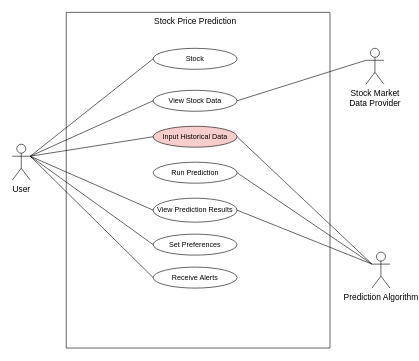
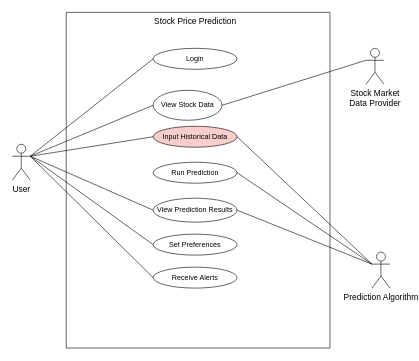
  <mxCell id="0" />
  <mxCell id="1" parent="0" />
  <mxCell id="2" value="&lt;span style=&quot;font-size: 14px;&quot;&gt;User&lt;br&gt;&lt;/span&gt;" style="shape=umlActor;verticalLabelPosition=bottom;verticalAlign=top;html=1;" parent="1" vertex="1"><mxGeometry x="20" y="240" width="30" height="60" as="geometry" /></mxCell>
  <mxCell id="3" value="&lt;font style=&quot;font-size: 14px;&quot;&gt;Stock Market &lt;br&gt;Data Provider&lt;/font&gt;" style="shape=umlActor;verticalLabelPosition=bottom;verticalAlign=top;html=1;" parent="1" vertex="1"><mxGeometry x="610" y="80" width="30" height="60" as="geometry" /></mxCell>
  <mxCell id="4" value="&lt;font style=&quot;font-size: 14px;&quot;&gt;Prediction Algorithm&lt;/font&gt;" style="shape=umlActor;verticalLabelPosition=bottom;verticalAlign=top;html=1;" parent="1" vertex="1"><mxGeometry x="620" y="420" width="30" height="60" as="geometry" /></mxCell>
- <mxCell id="5" value="Stock" style="ellipse;whiteSpace=wrap;html=1;" parent="1" vertex="1"><mxGeometry x="255" y="80" width="140" height="35" as="geometry" /></mxCell>
- <mxCell id="6" value="View Stock Data" style="ellipse;whiteSpace=wrap;html=1;" parent="1" vertex="1"><mxGeometry x="255" y="150" width="140" height="35" as="geometry" /></mxCell>
+ <mxCell id="5" value="Login" style="ellipse;whiteSpace=wrap;html=1;" parent="1" vertex="1"><mxGeometry x="255" y="80" width="140" height="35" as="geometry" /></mxCell>
+ <mxCell id="6" value="View Stock Data" style="ellipse;whiteSpace=wrap;html=1;" parent="1" vertex="1"><mxGeometry x="255" y="150" width="115" height="50" as="geometry" /></mxCell>
  <mxCell id="7" value="Input Historical Data" style="ellipse;whiteSpace=wrap;html=1;fillColor=#f8cecc;" parent="1" vertex="1"><mxGeometry x="255" y="210" width="140" height="35" as="geometry" /></mxCell>
  <mxCell id="8" value="Run Prediction" style="ellipse;whiteSpace=wrap;html=1;" parent="1" vertex="1"><mxGeometry x="255" y="270" width="140" height="35" as="geometry" /></mxCell>
  <mxCell id="9" value="View Prediction Results" style="ellipse;whiteSpace=wrap;html=1;" parent="1" vertex="1"><mxGeometry x="255" y="330" width="140" height="40" as="geometry" /></mxCell>
  <mxCell id="10" value="" style="endArrow=none;html=1;rounded=0;entryX=0;entryY=0.5;entryDx=0;entryDy=0;exitX=1;exitY=0.333;exitDx=0;exitDy=0;exitPerimeter=0;" parent="1" target="5" edge="1" source="2"><mxGeometry width="50" height="50" relative="1" as="geometry"><mxPoint x="80" y="120" as="sourcePoint" /><mxPoint x="130" y="70" as="targetPoint" /></mxGeometry></mxCell>
  <mxCell id="11" value="" style="endArrow=none;html=1;rounded=0;entryX=0;entryY=0.5;entryDx=0;entryDy=0;exitX=1;exitY=0.333;exitDx=0;exitDy=0;exitPerimeter=0;" parent="1" target="7" edge="1" source="2"><mxGeometry width="50" height="50" relative="1" as="geometry"><mxPoint x="80" y="120" as="sourcePoint" /><mxPoint x="210" y="200" as="targetPoint" /></mxGeometry></mxCell>
  <mxCell id="12" value="" style="endArrow=none;html=1;rounded=0;entryX=0;entryY=0.5;entryDx=0;entryDy=0;exitX=1;exitY=0.333;exitDx=0;exitDy=0;exitPerimeter=0;" parent="1" target="6" edge="1" source="2"><mxGeometry width="50" height="50" relative="1" as="geometry"><mxPoint x="80" y="120" as="sourcePoint" /><mxPoint x="210" y="150" as="targetPoint" /></mxGeometry></mxCell>
  <mxCell id="13" value="" style="endArrow=none;html=1;rounded=0;entryX=0;entryY=0.5;entryDx=0;entryDy=0;exitX=1;exitY=0.333;exitDx=0;exitDy=0;exitPerimeter=0;" parent="1" target="9" edge="1" source="2"><mxGeometry width="50" height="50" relative="1" as="geometry"><mxPoint x="80" y="120" as="sourcePoint" /><mxPoint x="210" y="300" as="targetPoint" /></mxGeometry></mxCell>
  <mxCell id="14" value="" style="endArrow=none;html=1;rounded=0;exitX=1;exitY=0.5;exitDx=0;exitDy=0;entryX=0;entryY=0.333;entryDx=0;entryDy=0;entryPerimeter=0;" parent="1" source="8" edge="1" target="4"><mxGeometry width="50" height="50" relative="1" as="geometry"><mxPoint x="510" y="420" as="sourcePoint" /><mxPoint x="610" y="450" as="targetPoint" /></mxGeometry></mxCell>
  <mxCell id="15" value="" style="endArrow=none;html=1;rounded=0;entryX=0;entryY=0.5;entryDx=0;entryDy=0;exitX=1;exitY=0.333;exitDx=0;exitDy=0;exitPerimeter=0;" parent="1" target="20" edge="1" source="2"><mxGeometry width="50" height="50" relative="1" as="geometry"><mxPoint x="80" y="120" as="sourcePoint" /><mxPoint x="210" y="463.995" as="targetPoint" /></mxGeometry></mxCell>
  <mxCell id="16" value="" style="endArrow=none;html=1;rounded=0;exitX=1;exitY=0.5;exitDx=0;exitDy=0;entryX=0;entryY=0.333;entryDx=0;entryDy=0;entryPerimeter=0;" parent="1" source="7" edge="1" target="4"><mxGeometry width="50" height="50" relative="1" as="geometry"><mxPoint x="550" y="510" as="sourcePoint" /><mxPoint x="610" y="450" as="targetPoint" /></mxGeometry></mxCell>
  <mxCell id="17" value="" style="endArrow=none;html=1;rounded=0;exitX=1;exitY=0.5;exitDx=0;exitDy=0;entryX=0;entryY=0.333;entryDx=0;entryDy=0;entryPerimeter=0;" parent="1" source="6" edge="1" target="3"><mxGeometry width="50" height="50" relative="1" as="geometry"><mxPoint x="540" y="230" as="sourcePoint" /><mxPoint x="580" y="120" as="targetPoint" /></mxGeometry></mxCell>
  <mxCell id="18" value="Set Preferences" style="ellipse;whiteSpace=wrap;html=1;" parent="1" vertex="1"><mxGeometry x="255" y="390" width="140" height="35" as="geometry" /></mxCell>
  <mxCell id="19" value="" style="endArrow=none;html=1;rounded=0;entryX=0;entryY=0.5;entryDx=0;entryDy=0;exitX=1;exitY=0.333;exitDx=0;exitDy=0;exitPerimeter=0;" parent="1" target="18" edge="1" source="2"><mxGeometry width="50" height="50" relative="1" as="geometry"><mxPoint x="60" y="140" as="sourcePoint" /><mxPoint x="120" y="405" as="targetPoint" /></mxGeometry></mxCell>
  <mxCell id="20" value="Receive Alerts" style="ellipse;whiteSpace=wrap;html=1;" parent="1" vertex="1"><mxGeometry x="255" y="445" width="140" height="35" as="geometry" /></mxCell>
  <mxCell id="21" value="" style="endArrow=none;html=1;rounded=0;" parent="1" edge="1"><mxGeometry width="50" height="50" relative="1" as="geometry"><mxPoint x="110" y="580" as="sourcePoint" /><mxPoint x="110" y="20" as="targetPoint" /></mxGeometry></mxCell>
  <mxCell id="22" value="" style="endArrow=none;html=1;rounded=0;" parent="1" edge="1"><mxGeometry width="50" height="50" relative="1" as="geometry"><mxPoint x="550" y="580" as="sourcePoint" /><mxPoint x="550" y="20" as="targetPoint" /></mxGeometry></mxCell>
  <mxCell id="23" value="" style="endArrow=none;html=1;rounded=0;" parent="1" edge="1"><mxGeometry width="50" height="50" relative="1" as="geometry"><mxPoint x="550" y="580" as="sourcePoint" /><mxPoint x="110" y="580" as="targetPoint" /></mxGeometry></mxCell>
  <mxCell id="24" value="" style="endArrow=none;html=1;rounded=0;" parent="1" edge="1"><mxGeometry width="50" height="50" relative="1" as="geometry"><mxPoint x="550" y="20" as="sourcePoint" /><mxPoint x="110" y="20" as="targetPoint" /></mxGeometry></mxCell>
  <mxCell id="25" value="&lt;font style=&quot;font-size: 14px;&quot;&gt;Stock Price Prediction&lt;/font&gt;" style="text;html=1;align=center;verticalAlign=middle;resizable=0;points=[];autosize=1;strokeColor=none;fillColor=none;" parent="1" vertex="1"><mxGeometry x="245" y="20" width="160" height="30" as="geometry" /></mxCell>
  <mxCell id="26" value="" style="endArrow=none;html=1;rounded=0;entryX=1;entryY=0.5;entryDx=0;entryDy=0;exitX=0;exitY=0.333;exitDx=0;exitDy=0;exitPerimeter=0;" parent="1" target="9" edge="1" source="4"><mxGeometry width="50" height="50" relative="1" as="geometry"><mxPoint x="610" y="450" as="sourcePoint" /><mxPoint x="660" y="397.5" as="targetPoint" /></mxGeometry></mxCell>
